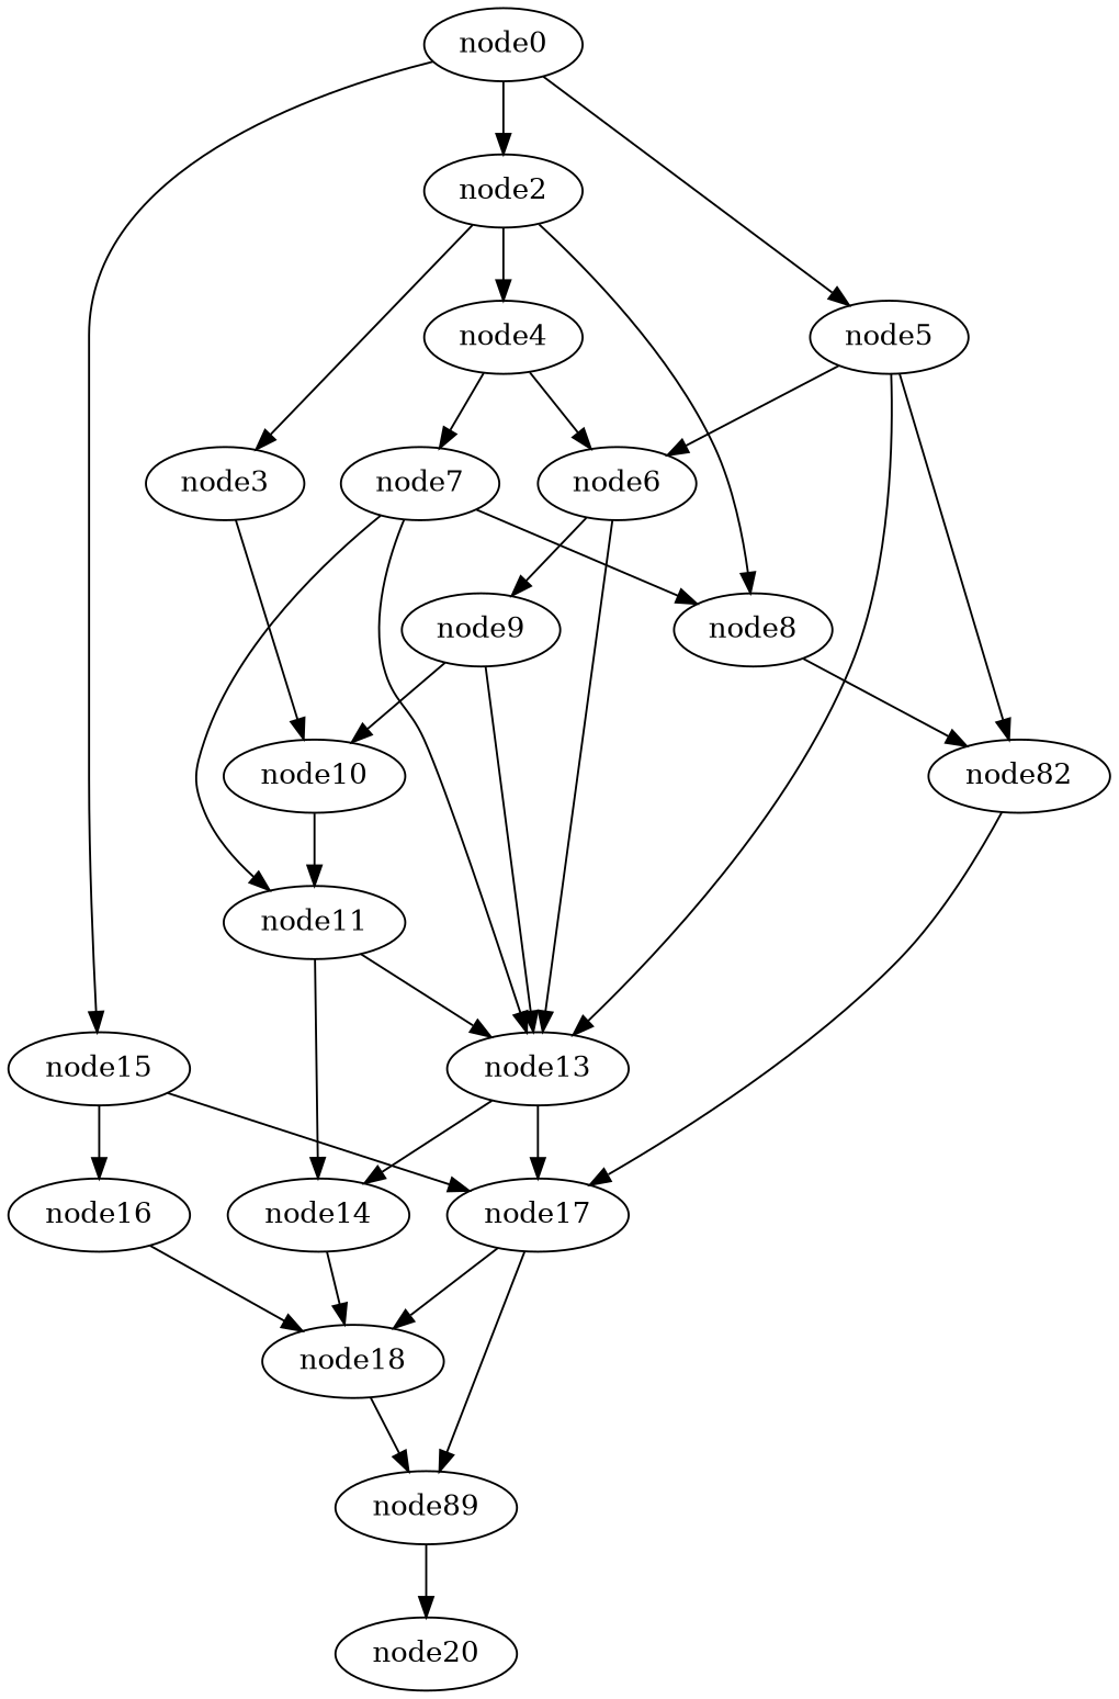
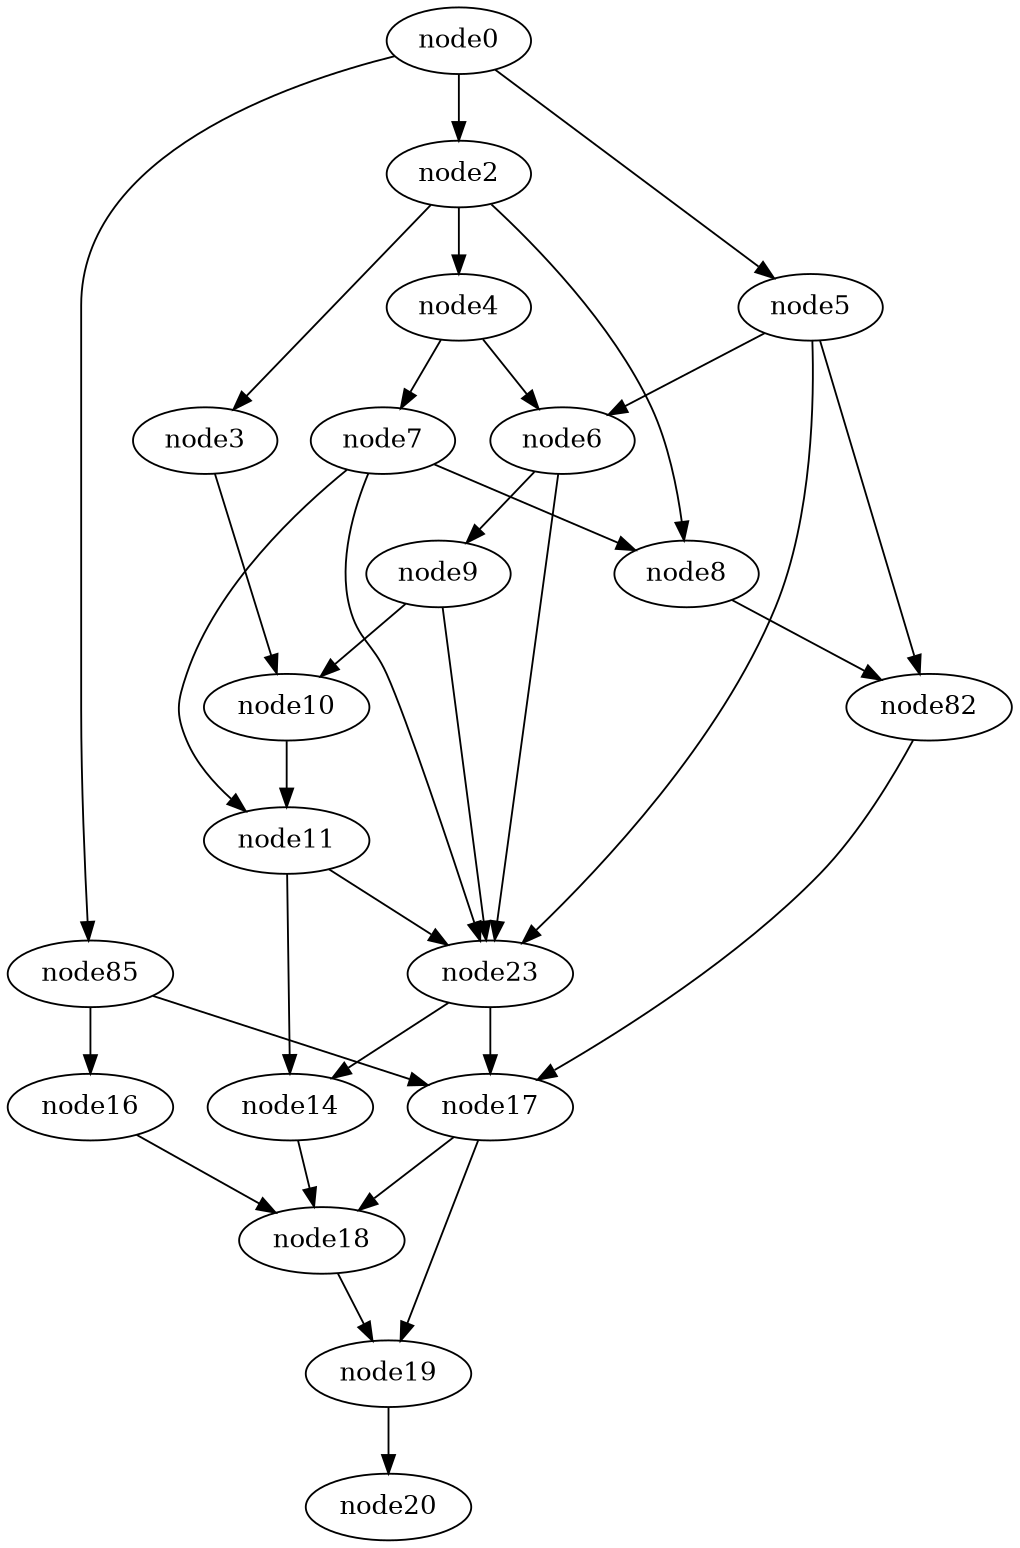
  digraph {
-   node19 [label=node89]
+   node19
    node20
    node18
    node17
    node16
-   node15
+   node15 [label=node85]
    node14
-   node13
+   node13 [label=node23]
    n9 [label=node82]
    node11
    node10
    node9
    node8
    node7
    node6
    node5
    node4
    node3
    node2
    node0
    node19 -> node20
    node18 -> node19
    node17 -> node19
    node17 -> node18
    node16 -> node18
    node15 -> node17
    node15 -> node16
    node14 -> node18
    node13 -> node17
    node13 -> node14
    n9 -> node17
    node11 -> node14
    node11 -> node13
    node10 -> node11
    node9 -> node13
    node9 -> node10
    node8 -> n9
    node7 -> node13
    node7 -> node11
    node7 -> node8
    node6 -> node13
    node6 -> node9
    node5 -> node13
    node5 -> n9
    node5 -> node6
    node4 -> node7
    node4 -> node6
    node3 -> node10
    node2 -> node8
    node2 -> node4
    node2 -> node3
    node0 -> node15
    node0 -> node5
    node0 -> node2
  }
